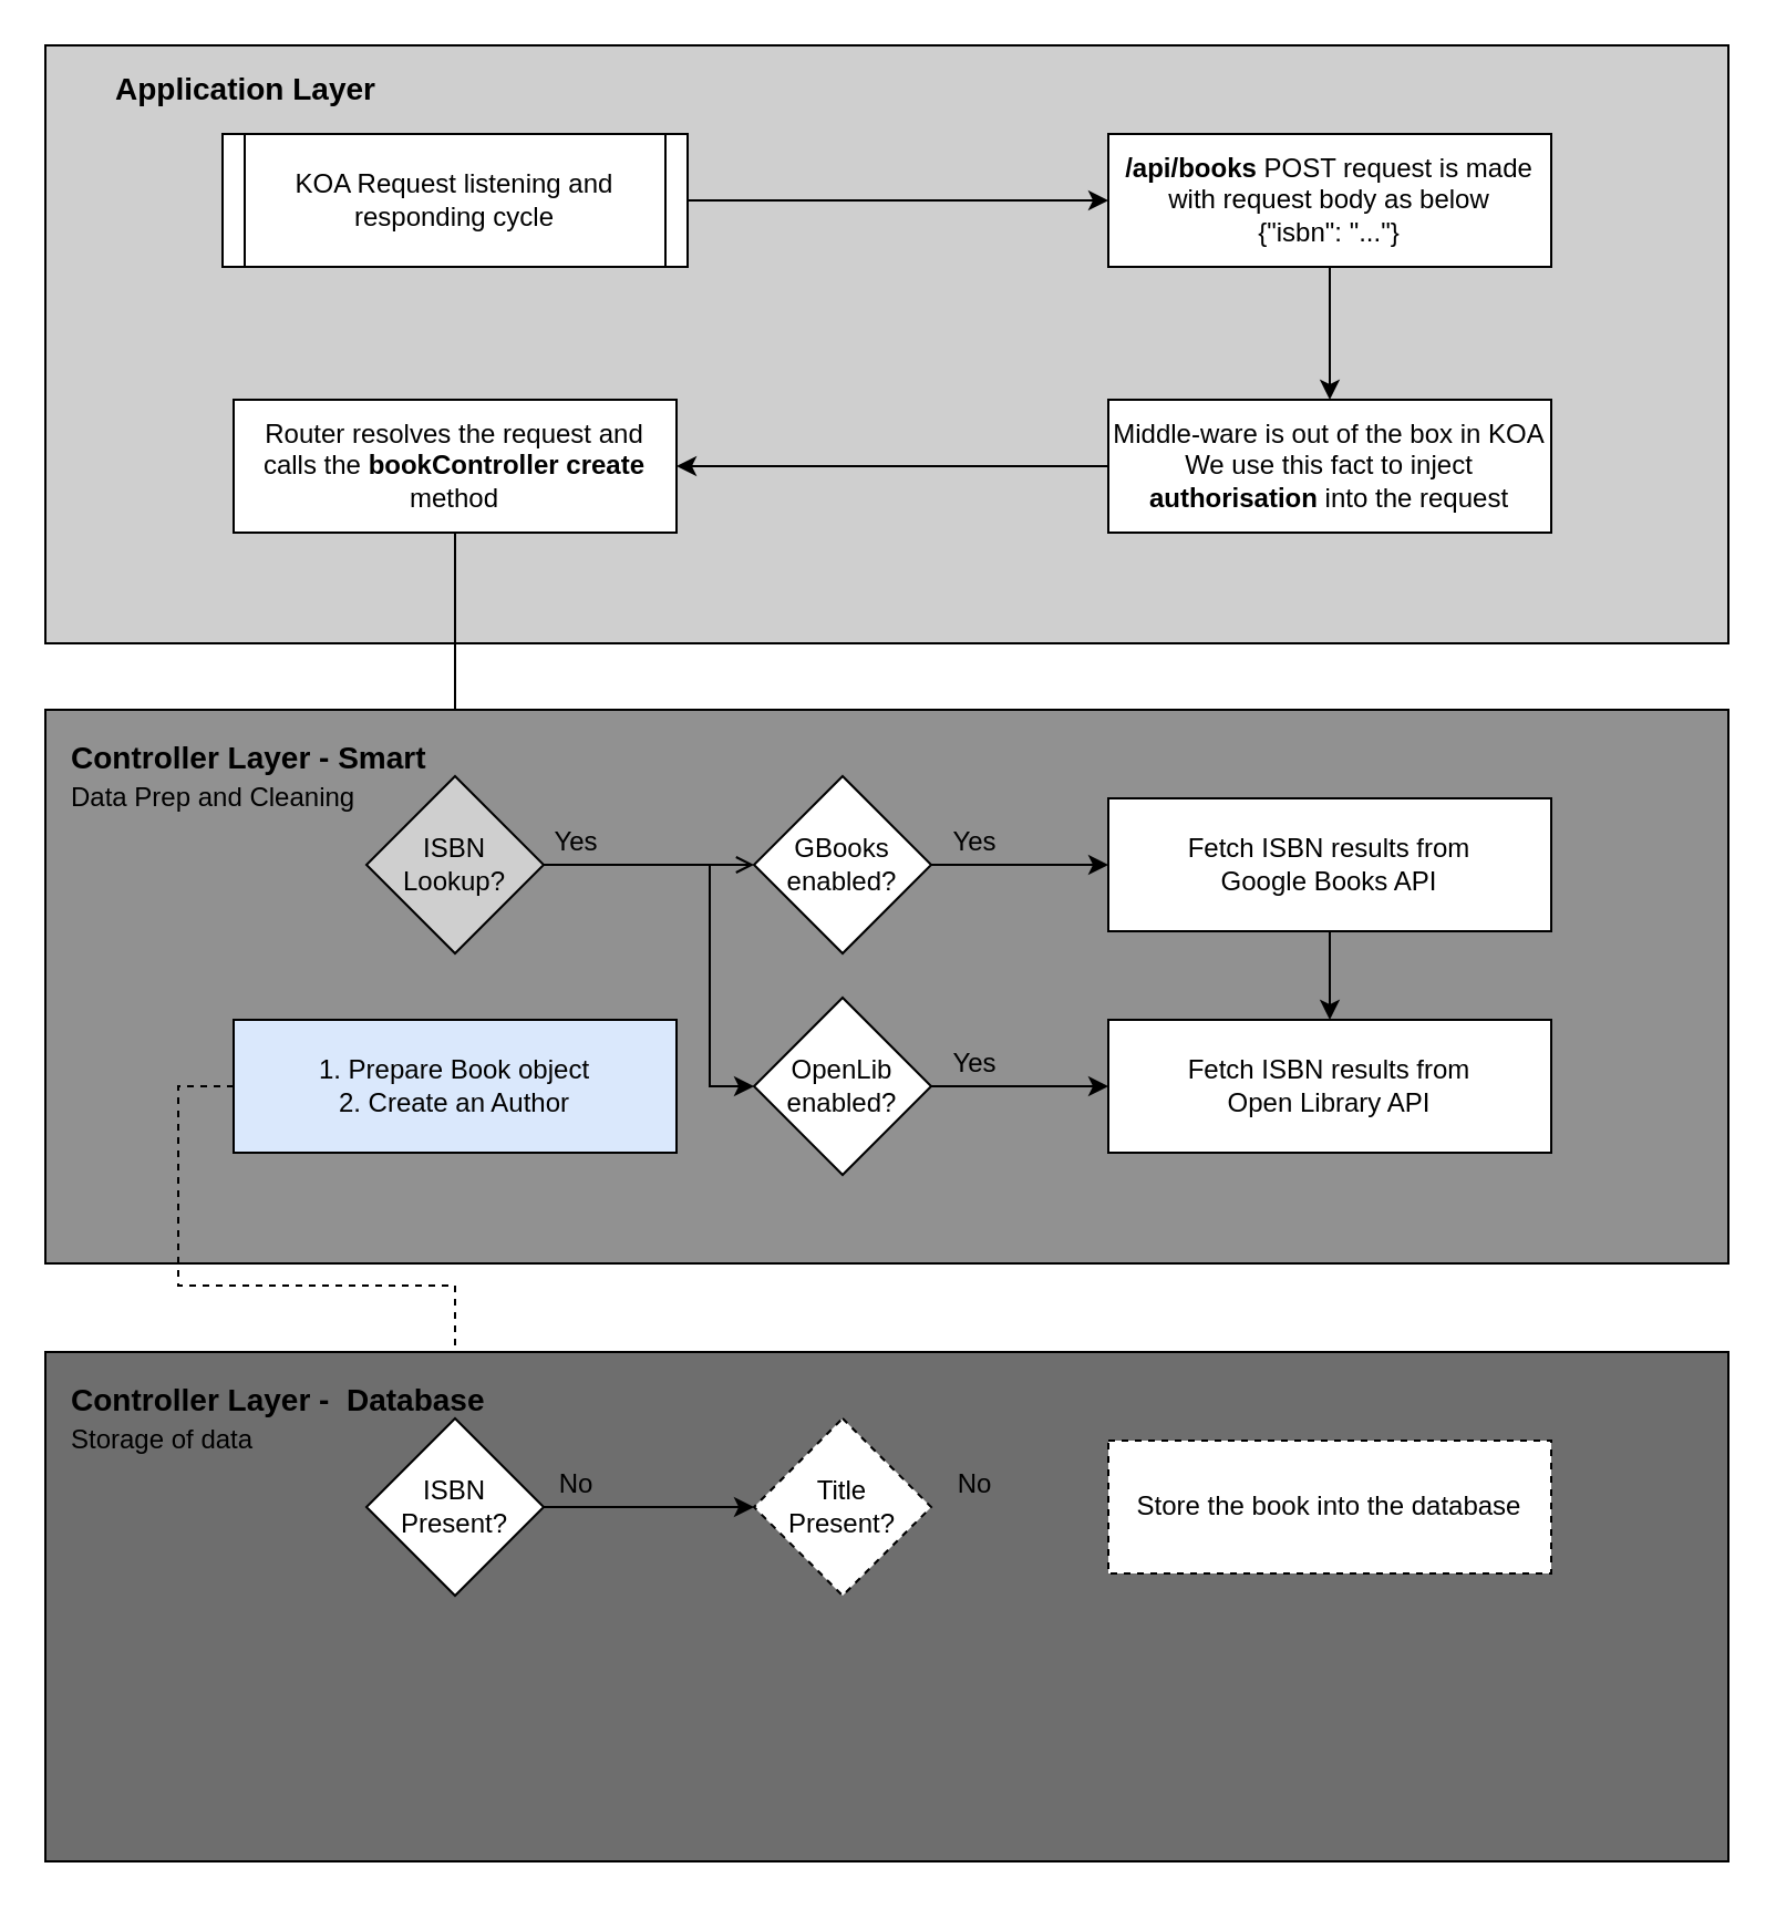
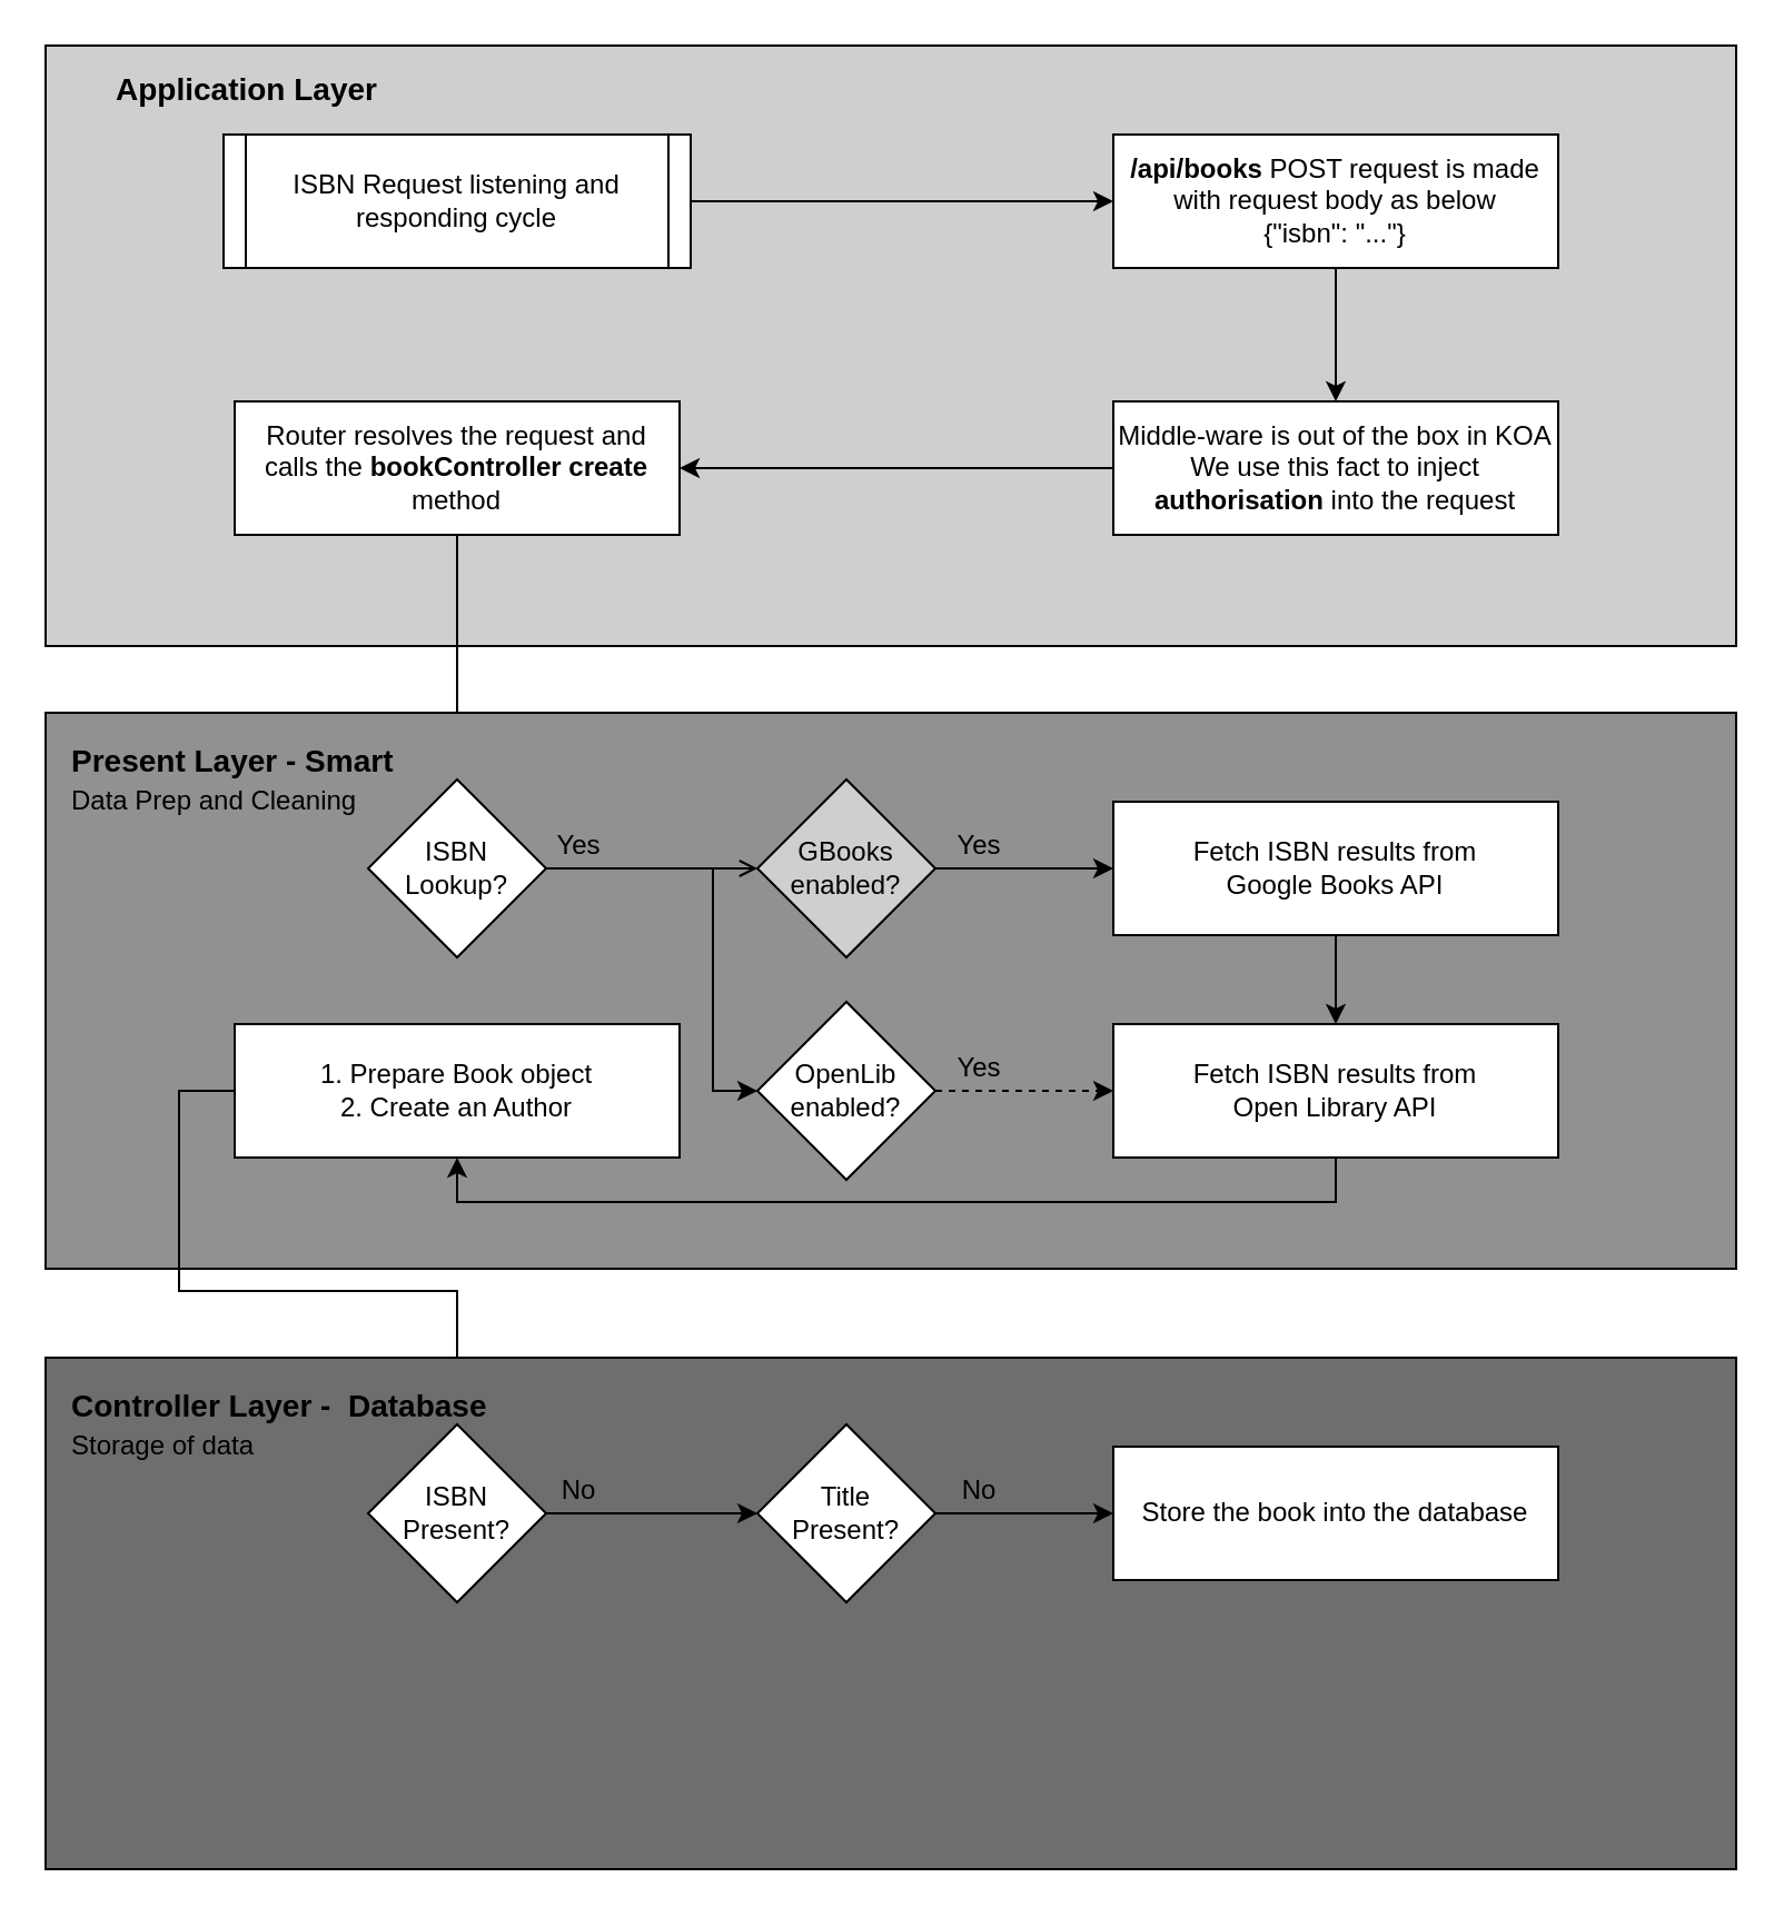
  <mxCell id="0" />
  <mxCell id="1" parent="0" />
  <mxCell id="2" value="" style="rounded=0;whiteSpace=wrap;html=1;fillColor=#CFCFCF;" vertex="1" parent="1"><mxGeometry x="20" y="20" width="760" height="270" as="geometry" /></mxCell>
  <mxCell id="3" style="edgeStyle=orthogonalEdgeStyle;rounded=0;orthogonalLoop=1;jettySize=auto;html=1;" edge="1" parent="1" source="4" target="6"><mxGeometry relative="1" as="geometry" /></mxCell>
- <mxCell id="4" value="KOA Request listening and responding cycle" style="shape=process;whiteSpace=wrap;html=1;backgroundOutline=1;size=0.048;" vertex="1" parent="1"><mxGeometry x="100" y="60" width="210" height="60" as="geometry" /></mxCell>
+ <mxCell id="4" value="ISBN Request listening and responding cycle" style="shape=process;whiteSpace=wrap;html=1;backgroundOutline=1;size=0.048;" vertex="1" parent="1"><mxGeometry x="100" y="60" width="210" height="60" as="geometry" /></mxCell>
  <mxCell id="5" style="edgeStyle=orthogonalEdgeStyle;rounded=0;orthogonalLoop=1;jettySize=auto;html=1;entryX=0.5;entryY=0;entryDx=0;entryDy=0;" edge="1" parent="1" source="6" target="8"><mxGeometry relative="1" as="geometry" /></mxCell>
  <mxCell id="6" value="&lt;b&gt;/api/books&lt;/b&gt; POST request is made&lt;br&gt;with request body as below&lt;br&gt;{&quot;isbn&quot;: &quot;...&quot;}" style="rounded=0;whiteSpace=wrap;html=1;" vertex="1" parent="1"><mxGeometry x="500" y="60" width="200" height="60" as="geometry" /></mxCell>
  <mxCell id="7" style="edgeStyle=orthogonalEdgeStyle;rounded=0;orthogonalLoop=1;jettySize=auto;html=1;entryX=1;entryY=0.5;entryDx=0;entryDy=0;" edge="1" parent="1" source="8" target="10"><mxGeometry relative="1" as="geometry" /></mxCell>
  <mxCell id="8" value="Middle-ware is out of the box in KOA&lt;br&gt;We use this fact to inject&lt;br&gt;&lt;b&gt;authorisation&lt;/b&gt; into the request" style="rounded=0;whiteSpace=wrap;html=1;" vertex="1" parent="1"><mxGeometry x="500" y="180" width="200" height="60" as="geometry" /></mxCell>
  <mxCell id="9" style="edgeStyle=orthogonalEdgeStyle;rounded=0;orthogonalLoop=1;jettySize=auto;html=1;fontSize=14;" edge="1" parent="1" source="10" target="17"><mxGeometry relative="1" as="geometry" /></mxCell>
  <mxCell id="10" value="Router resolves the request and&lt;br&gt;calls the &lt;b&gt;bookController&lt;/b&gt;&amp;nbsp;&lt;b&gt;create&lt;/b&gt; method" style="rounded=0;whiteSpace=wrap;html=1;" vertex="1" parent="1"><mxGeometry x="105" y="180" width="200" height="60" as="geometry" /></mxCell>
  <mxCell id="11" value="" style="rounded=0;whiteSpace=wrap;html=1;fillColor=#919191;" vertex="1" parent="1"><mxGeometry x="20" y="320" width="760" height="250" as="geometry" /></mxCell>
+ <mxCell id="12" style="edgeStyle=orthogonalEdgeStyle;rounded=0;orthogonalLoop=1;jettySize=auto;html=1;entryX=0.5;entryY=1;entryDx=0;entryDy=0;" edge="1" parent="1" source="13" target="15"><mxGeometry relative="1" as="geometry"><Array as="points"><mxPoint x="600" y="540" /><mxPoint x="205" y="540" /></Array></mxGeometry></mxCell>
  <mxCell id="13" value="Fetch ISBN results from &lt;br&gt;Open Library API" style="rounded=0;whiteSpace=wrap;html=1;" vertex="1" parent="1"><mxGeometry x="500" y="460" width="200" height="60" as="geometry" /></mxCell>
- <mxCell id="14" style="edgeStyle=orthogonalEdgeStyle;rounded=0;orthogonalLoop=1;jettySize=auto;html=1;dashed=1;" edge="1" parent="1" source="15" target="29"><mxGeometry relative="1" as="geometry"><Array as="points"><mxPoint x="80" y="490" /><mxPoint x="80" y="580" /><mxPoint x="205" y="580" /></Array></mxGeometry></mxCell>
- <mxCell id="15" value="1. Prepare Book object&lt;br&gt;2. Create an Author" style="rounded=0;whiteSpace=wrap;html=1;fillColor=#dae8fc;" vertex="1" parent="1"><mxGeometry x="105" y="460" width="200" height="60" as="geometry" /></mxCell>
+ <mxCell id="14" style="edgeStyle=orthogonalEdgeStyle;rounded=0;orthogonalLoop=1;jettySize=auto;html=1;" edge="1" parent="1" source="15" target="29"><mxGeometry relative="1" as="geometry"><Array as="points"><mxPoint x="80" y="490" /><mxPoint x="80" y="580" /><mxPoint x="205" y="580" /></Array></mxGeometry></mxCell>
+ <mxCell id="15" value="1. Prepare Book object&lt;br&gt;2. Create an Author" style="rounded=0;whiteSpace=wrap;html=1;" vertex="1" parent="1"><mxGeometry x="105" y="460" width="200" height="60" as="geometry" /></mxCell>
  <mxCell id="16" style="edgeStyle=orthogonalEdgeStyle;rounded=0;orthogonalLoop=1;jettySize=auto;html=1;endArrow=open;" edge="1" parent="1" source="17" target="21"><mxGeometry relative="1" as="geometry"><mxPoint x="340" y="390" as="targetPoint" /></mxGeometry></mxCell>
- <mxCell id="17" value="ISBN&lt;br&gt;Lookup?" style="rhombus;whiteSpace=wrap;html=1;fillColor=#cfcfcf;" vertex="1" parent="1"><mxGeometry x="165" y="350" width="80" height="80" as="geometry" /></mxCell>
+ <mxCell id="17" value="ISBN&lt;br&gt;Lookup?" style="rhombus;whiteSpace=wrap;html=1;" vertex="1" parent="1"><mxGeometry x="165" y="350" width="80" height="80" as="geometry" /></mxCell>
  <mxCell id="18" style="edgeStyle=orthogonalEdgeStyle;rounded=0;orthogonalLoop=1;jettySize=auto;html=1;entryX=0;entryY=0.5;entryDx=0;entryDy=0;fontSize=14;" edge="1" parent="1" source="19" target="25"><mxGeometry relative="1" as="geometry"><Array as="points"><mxPoint x="320" y="390" /><mxPoint x="320" y="490" /></Array></mxGeometry></mxCell>
  <mxCell id="19" value="Yes" style="text;html=1;strokeColor=none;fillColor=none;align=center;verticalAlign=middle;whiteSpace=wrap;rounded=0;" vertex="1" parent="1"><mxGeometry x="240" y="370" width="40" height="20" as="geometry" /></mxCell>
  <mxCell id="20" value="" style="edgeStyle=orthogonalEdgeStyle;rounded=0;orthogonalLoop=1;jettySize=auto;html=1;" edge="1" parent="1" source="21" target="23"><mxGeometry relative="1" as="geometry" /></mxCell>
- <mxCell id="21" value="GBooks&lt;br&gt;enabled?" style="rhombus;whiteSpace=wrap;html=1;" vertex="1" parent="1"><mxGeometry x="340" y="350" width="80" height="80" as="geometry" /></mxCell>
+ <mxCell id="21" value="GBooks&lt;br&gt;enabled?" style="rhombus;whiteSpace=wrap;html=1;fillColor=#cfcfcf;" vertex="1" parent="1"><mxGeometry x="340" y="350" width="80" height="80" as="geometry" /></mxCell>
  <mxCell id="22" value="" style="edgeStyle=orthogonalEdgeStyle;rounded=0;orthogonalLoop=1;jettySize=auto;html=1;" edge="1" parent="1" source="23" target="13"><mxGeometry relative="1" as="geometry" /></mxCell>
  <mxCell id="23" value="Fetch ISBN results from&lt;br&gt;Google Books API" style="rounded=0;whiteSpace=wrap;html=1;" vertex="1" parent="1"><mxGeometry x="500" y="360" width="200" height="60" as="geometry" /></mxCell>
- <mxCell id="24" value="" style="edgeStyle=orthogonalEdgeStyle;rounded=0;orthogonalLoop=1;jettySize=auto;html=1;" edge="1" parent="1" source="25" target="13"><mxGeometry relative="1" as="geometry" /></mxCell>
+ <mxCell id="24" value="" style="edgeStyle=orthogonalEdgeStyle;rounded=0;orthogonalLoop=1;jettySize=auto;html=1;dashed=1;" edge="1" parent="1" source="25" target="13"><mxGeometry relative="1" as="geometry" /></mxCell>
  <mxCell id="25" value="OpenLib&lt;br&gt;enabled?" style="rhombus;whiteSpace=wrap;html=1;" vertex="1" parent="1"><mxGeometry x="340" y="450" width="80" height="80" as="geometry" /></mxCell>
  <mxCell id="26" value="Yes" style="text;html=1;strokeColor=none;fillColor=none;align=center;verticalAlign=middle;whiteSpace=wrap;rounded=0;" vertex="1" parent="1"><mxGeometry x="420" y="370" width="40" height="20" as="geometry" /></mxCell>
  <mxCell id="27" value="" style="rounded=0;whiteSpace=wrap;html=1;fillColor=#6E6E6E;" vertex="1" parent="1"><mxGeometry x="20" y="610" width="760" height="230" as="geometry" /></mxCell>
  <mxCell id="28" style="edgeStyle=orthogonalEdgeStyle;rounded=0;orthogonalLoop=1;jettySize=auto;html=1;" edge="1" parent="1" source="29" target="32"><mxGeometry relative="1" as="geometry"><mxPoint x="340" y="680" as="targetPoint" /></mxGeometry></mxCell>
  <mxCell id="29" value="ISBN&lt;br&gt;Present?" style="rhombus;whiteSpace=wrap;html=1;" vertex="1" parent="1"><mxGeometry x="165" y="640" width="80" height="80" as="geometry" /></mxCell>
  <mxCell id="30" value="No" style="text;html=1;strokeColor=none;fillColor=none;align=center;verticalAlign=middle;whiteSpace=wrap;rounded=0;" vertex="1" parent="1"><mxGeometry x="240" y="660" width="40" height="20" as="geometry" /></mxCell>
- <mxCell id="32" value="Title&lt;br&gt;Present?" style="rhombus;whiteSpace=wrap;html=1;dashed=1;" vertex="1" parent="1"><mxGeometry x="340" y="640" width="80" height="80" as="geometry" /></mxCell>
- <mxCell id="33" value="Store the book into the database" style="rounded=0;whiteSpace=wrap;html=1;dashed=1;" vertex="1" parent="1"><mxGeometry x="500" y="650" width="200" height="60" as="geometry" /></mxCell>
+ <mxCell id="31" value="" style="edgeStyle=orthogonalEdgeStyle;rounded=0;orthogonalLoop=1;jettySize=auto;html=1;" edge="1" parent="1" source="32" target="33"><mxGeometry relative="1" as="geometry" /></mxCell>
+ <mxCell id="32" value="Title&lt;br&gt;Present?" style="rhombus;whiteSpace=wrap;html=1;" vertex="1" parent="1"><mxGeometry x="340" y="640" width="80" height="80" as="geometry" /></mxCell>
+ <mxCell id="33" value="Store the book into the database" style="rounded=0;whiteSpace=wrap;html=1;" vertex="1" parent="1"><mxGeometry x="500" y="650" width="200" height="60" as="geometry" /></mxCell>
  <mxCell id="34" value="No" style="text;html=1;strokeColor=none;fillColor=none;align=center;verticalAlign=middle;whiteSpace=wrap;rounded=0;" vertex="1" parent="1"><mxGeometry x="420" y="660" width="40" height="20" as="geometry" /></mxCell>
  <mxCell id="35" value="Application Layer" style="text;html=1;strokeColor=none;fillColor=none;align=left;verticalAlign=middle;whiteSpace=wrap;rounded=0;fontStyle=1;fontSize=14;" vertex="1" parent="1"><mxGeometry x="50" y="30" width="150" height="20" as="geometry" /></mxCell>
- <mxCell id="36" value="Controller Layer - Smart&lt;br&gt;&lt;font style=&quot;font-size: 12px ; font-weight: normal&quot;&gt;Data Prep and Cleaning&lt;/font&gt;" style="text;html=1;strokeColor=none;fillColor=none;align=left;verticalAlign=middle;whiteSpace=wrap;rounded=0;fontStyle=1;fontSize=14;" vertex="1" parent="1"><mxGeometry x="30" y="330" width="210" height="40" as="geometry" /></mxCell>
+ <mxCell id="36" value="Present Layer - Smart&lt;br&gt;&lt;font style=&quot;font-size: 12px ; font-weight: normal&quot;&gt;Data Prep and Cleaning&lt;/font&gt;" style="text;html=1;strokeColor=none;fillColor=none;align=left;verticalAlign=middle;whiteSpace=wrap;rounded=0;fontStyle=1;fontSize=14;" vertex="1" parent="1"><mxGeometry x="30" y="330" width="210" height="40" as="geometry" /></mxCell>
  <mxCell id="37" value="Controller Layer -&amp;nbsp; Database&lt;br&gt;&lt;font style=&quot;font-size: 12px ; font-weight: normal&quot;&gt;Storage of data&lt;/font&gt;" style="text;html=1;strokeColor=none;fillColor=none;align=left;verticalAlign=middle;whiteSpace=wrap;rounded=0;fontStyle=1;fontSize=14;" vertex="1" parent="1"><mxGeometry x="30" y="620" width="210" height="40" as="geometry" /></mxCell>
  <mxCell id="38" value="Yes" style="text;html=1;strokeColor=none;fillColor=none;align=center;verticalAlign=middle;whiteSpace=wrap;rounded=0;" vertex="1" parent="1"><mxGeometry x="420" y="470" width="40" height="20" as="geometry" /></mxCell>
